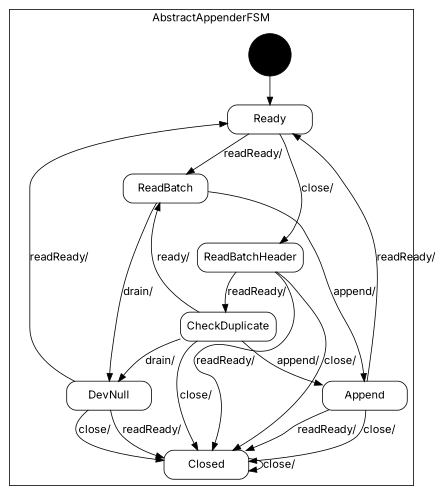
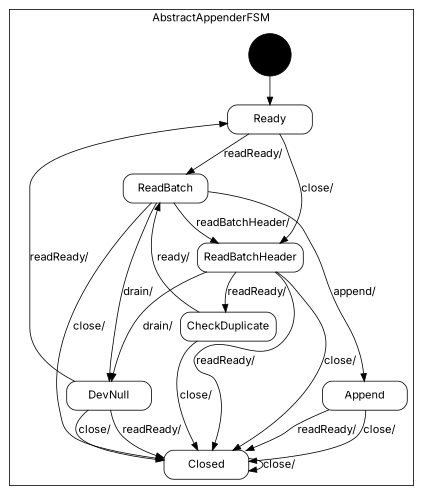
  digraph {
    fontname=Inter
    node [fontname=Inter shape=Mrecord]
    edge [fontname=Inter]
    n1 [label="{Ready}" width=1.5]
    n2 [label="{ReadBatch}" width=1.5]
    n3 [label="{Closed}" width=1.5]
    n4 [label="{ReadBatchHeader}" width=1.5]
    n5 [label="{Append}" width=1.5]
    n6 [label="{DevNull}" width=1.5]
    n7 [label="{CheckDuplicate}" width=1.5]
    "%5" [fillcolor=black shape=circle style=filled width=0.25]
    subgraph cluster_1 {
      label=AbstractAppenderFSM
      n1
      n2
      n3
      n4
      n5
      n6
      n7
      "%5"
    }
    n1 -> n2 [label="readReady/\l"]
    n1 -> n4 [label="close/\l"]
+   n2 -> n3 [label="close/\l"]
+   n2 -> n4 [label="readBatchHeader/\l"]
    n2 -> n5 [label="append/\l"]
    n2 -> n6 [label="drain/\l"]
    n3 -> n3 [label="close/\l"]
    n4 -> n3 [label="readReady/\l"]
    n4 -> n3 [label="close/\l"]
    n4 -> n7 [label="readReady/\l"]
-   n5 -> n1 [label="readReady/\l"]
    n5 -> n3 [label="readReady/\l"]
    n5 -> n3 [label="close/\l"]
    n6 -> n1 [label="readReady/\l"]
    n6 -> n3 [label="readReady/\l"]
    n6 -> n3 [label="close/\l"]
    n7 -> n2 [label="ready/\l"]
    n7 -> n3 [label="close/\l"]
-   n7 -> n5 [label="append/\l"]
-   n7 -> n6 [label="drain/\l"]
+   n4 -> n6 [label="drain/\l"]
    "%5" -> n1
  }
